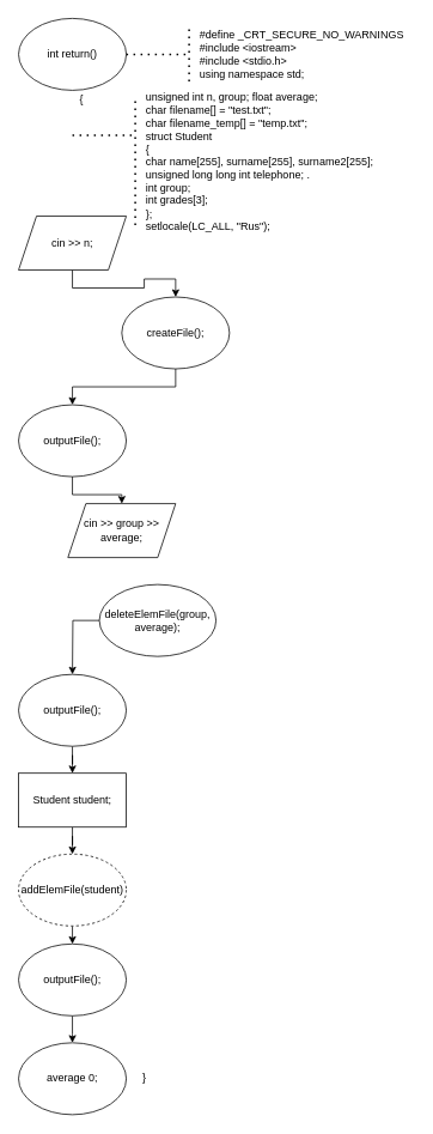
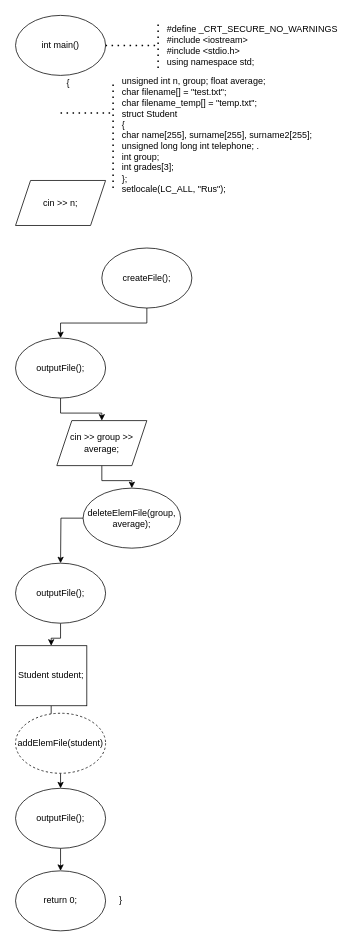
  <mxCell id="0" />
  <mxCell id="1" parent="0" />
- <mxCell id="2" value="int return()" style="ellipse;whiteSpace=wrap;html=1;" vertex="1" parent="1"><mxGeometry x="20" y="20" width="120" height="80" as="geometry" /></mxCell>
+ <mxCell id="2" value="int main()" style="ellipse;whiteSpace=wrap;html=1;" vertex="1" parent="1"><mxGeometry x="20" y="20" width="120" height="80" as="geometry" /></mxCell>
  <mxCell id="3" value="&lt;div&gt;#define _CRT_SECURE_NO_WARNINGS&lt;/div&gt;&lt;div&gt;#include &amp;lt;iostream&amp;gt;&lt;/div&gt;&lt;div&gt;#include &amp;lt;stdio.h&amp;gt;&lt;/div&gt;&lt;div&gt;using namespace std;&lt;/div&gt;" style="text;html=1;align=left;verticalAlign=middle;resizable=0;points=[];autosize=1;" vertex="1" parent="1"><mxGeometry x="220" y="30" width="240" height="60" as="geometry" /></mxCell>
  <mxCell id="4" value="" style="endArrow=none;dashed=1;html=1;dashPattern=1 3;strokeWidth=2;exitX=1;exitY=0.5;exitDx=0;exitDy=0;" edge="1" parent="1" source="2"><mxGeometry width="50" height="50" relative="1" as="geometry"><mxPoint x="80" y="240" as="sourcePoint" /><mxPoint x="210" y="60" as="targetPoint" /></mxGeometry></mxCell>
  <mxCell id="5" value="" style="endArrow=none;dashed=1;html=1;dashPattern=1 3;strokeWidth=2;" edge="1" parent="1"><mxGeometry width="50" height="50" relative="1" as="geometry"><mxPoint x="210" y="90" as="sourcePoint" /><mxPoint x="210" y="30" as="targetPoint" /></mxGeometry></mxCell>
  <mxCell id="6" value="" style="endArrow=none;dashed=1;html=1;dashPattern=1 3;strokeWidth=2;" edge="1" parent="1"><mxGeometry width="50" height="50" relative="1" as="geometry"><mxPoint x="80" y="150" as="sourcePoint" /><mxPoint x="150" y="150" as="targetPoint" /></mxGeometry></mxCell>
  <mxCell id="7" value="&lt;div&gt;unsigned int n, group; float average;&lt;/div&gt;&lt;div&gt;char filename[] = &quot;test.txt&quot;;&lt;/div&gt;&lt;div&gt;char filename_temp[] = &quot;temp.txt&quot;;&lt;/div&gt;&lt;div&gt;struct Student&lt;/div&gt;&lt;div&gt;{&lt;/div&gt;&lt;div&gt;&lt;span&gt;&#09;&lt;/span&gt;char name[255], surname[255], surname2[255];&lt;/div&gt;&lt;div&gt;&lt;span&gt;&#09;&lt;/span&gt;unsigned long long int telephone; .&lt;/div&gt;&lt;div&gt;&lt;span&gt;&#09;&lt;/span&gt;int group;&lt;/div&gt;&lt;div&gt;&lt;span&gt;&#09;&lt;/span&gt;int grades[3];&lt;/div&gt;&lt;div&gt;};&lt;/div&gt;&lt;div&gt;setlocale(LC_ALL, &quot;Rus&quot;);&lt;br&gt;&lt;/div&gt;" style="text;html=1;align=left;verticalAlign=middle;resizable=0;points=[];autosize=1;" vertex="1" parent="1"><mxGeometry x="160" y="100" width="270" height="160" as="geometry" /></mxCell>
  <mxCell id="8" value="" style="endArrow=none;dashed=1;html=1;dashPattern=1 3;strokeWidth=2;" edge="1" parent="1"><mxGeometry width="50" height="50" relative="1" as="geometry"><mxPoint x="150" y="250" as="sourcePoint" /><mxPoint x="150" y="110" as="targetPoint" /></mxGeometry></mxCell>
  <mxCell id="9" style="edgeStyle=orthogonalEdgeStyle;rounded=0;orthogonalLoop=1;jettySize=auto;html=1;entryX=0.5;entryY=0;entryDx=0;entryDy=0;" edge="1" parent="1" source="10" target="12"><mxGeometry relative="1" as="geometry" /></mxCell>
  <mxCell id="10" value="createFile();" style="ellipse;whiteSpace=wrap;html=1;" vertex="1" parent="1"><mxGeometry x="135" y="330" width="120" height="80" as="geometry" /></mxCell>
  <mxCell id="11" style="edgeStyle=orthogonalEdgeStyle;rounded=0;orthogonalLoop=1;jettySize=auto;html=1;" edge="1" parent="1" source="12" target="16"><mxGeometry relative="1" as="geometry"><mxPoint x="80" y="570" as="targetPoint" /></mxGeometry></mxCell>
  <mxCell id="12" value="outputFile();" style="ellipse;whiteSpace=wrap;html=1;" vertex="1" parent="1"><mxGeometry x="20" y="450" width="120" height="80" as="geometry" /></mxCell>
- <mxCell id="13" style="edgeStyle=orthogonalEdgeStyle;rounded=0;orthogonalLoop=1;jettySize=auto;html=1;entryX=0.5;entryY=0;entryDx=0;entryDy=0;" edge="1" parent="1" source="14" target="10"><mxGeometry relative="1" as="geometry" /></mxCell>
  <mxCell id="14" value="cin &amp;gt;&amp;gt; n;" style="shape=parallelogram;perimeter=parallelogramPerimeter;whiteSpace=wrap;html=1;fixedSize=1;" vertex="1" parent="1"><mxGeometry x="20" y="240" width="120" height="60" as="geometry" /></mxCell>
+ <mxCell id="15" style="edgeStyle=orthogonalEdgeStyle;rounded=0;orthogonalLoop=1;jettySize=auto;html=1;" edge="1" parent="1" source="16" target="18"><mxGeometry relative="1" as="geometry"><mxPoint x="80" y="650" as="targetPoint" /></mxGeometry></mxCell>
  <mxCell id="16" value="cin &amp;gt;&amp;gt; group &amp;gt;&amp;gt; average;" style="shape=parallelogram;perimeter=parallelogramPerimeter;whiteSpace=wrap;html=1;fixedSize=1;" vertex="1" parent="1"><mxGeometry x="75" y="560" width="120" height="60" as="geometry" /></mxCell>
  <mxCell id="17" style="edgeStyle=orthogonalEdgeStyle;rounded=0;orthogonalLoop=1;jettySize=auto;html=1;" edge="1" parent="1" source="18"><mxGeometry relative="1" as="geometry"><mxPoint x="80" y="750" as="targetPoint" /></mxGeometry></mxCell>
  <mxCell id="18" value="deleteElemFile(group, average);" style="ellipse;whiteSpace=wrap;html=1;" vertex="1" parent="1"><mxGeometry x="110" y="650" width="130" height="80" as="geometry" /></mxCell>
  <mxCell id="19" style="edgeStyle=orthogonalEdgeStyle;rounded=0;orthogonalLoop=1;jettySize=auto;html=1;" edge="1" parent="1" source="20" target="22"><mxGeometry relative="1" as="geometry"><mxPoint x="80" y="850" as="targetPoint" /></mxGeometry></mxCell>
  <mxCell id="20" value="outputFile();" style="ellipse;whiteSpace=wrap;html=1;" vertex="1" parent="1"><mxGeometry x="20" y="750" width="120" height="80" as="geometry" /></mxCell>
  <mxCell id="21" style="edgeStyle=orthogonalEdgeStyle;rounded=0;orthogonalLoop=1;jettySize=auto;html=1;" edge="1" parent="1" source="22" target="24"><mxGeometry relative="1" as="geometry"><mxPoint x="80" y="950" as="targetPoint" /></mxGeometry></mxCell>
- <mxCell id="22" value="Student student;" style="rounded=0;whiteSpace=wrap;html=1;" vertex="1" parent="1"><mxGeometry x="20" y="860" width="120" height="60" as="geometry" /></mxCell>
+ <mxCell id="22" value="Student student;" style="rounded=0;whiteSpace=wrap;html=1;" vertex="1" parent="1"><mxGeometry x="20" y="860" width="95" height="80" as="geometry" /></mxCell>
  <mxCell id="23" style="edgeStyle=orthogonalEdgeStyle;rounded=0;orthogonalLoop=1;jettySize=auto;html=1;" edge="1" parent="1" source="24"><mxGeometry relative="1" as="geometry"><mxPoint x="80" y="1050" as="targetPoint" /></mxGeometry></mxCell>
  <mxCell id="24" value="addElemFile(student)" style="ellipse;whiteSpace=wrap;html=1;dashed=1;" vertex="1" parent="1"><mxGeometry x="20" y="950" width="120" height="80" as="geometry" /></mxCell>
  <mxCell id="25" style="edgeStyle=orthogonalEdgeStyle;rounded=0;orthogonalLoop=1;jettySize=auto;html=1;" edge="1" parent="1" source="26"><mxGeometry relative="1" as="geometry"><mxPoint x="80" y="1160" as="targetPoint" /></mxGeometry></mxCell>
  <mxCell id="26" value="outputFile();" style="ellipse;whiteSpace=wrap;html=1;" vertex="1" parent="1"><mxGeometry x="20" y="1050" width="120" height="80" as="geometry" /></mxCell>
- <mxCell id="27" value="average 0;" style="ellipse;whiteSpace=wrap;html=1;" vertex="1" parent="1"><mxGeometry x="20" y="1160" width="120" height="80" as="geometry" /></mxCell>
+ <mxCell id="27" value="return 0;" style="ellipse;whiteSpace=wrap;html=1;" vertex="1" parent="1"><mxGeometry x="20" y="1160" width="120" height="80" as="geometry" /></mxCell>
  <mxCell id="28" value="}" style="text;html=1;align=center;verticalAlign=middle;resizable=0;points=[];autosize=1;" vertex="1" parent="1"><mxGeometry x="150" y="1190" width="20" height="20" as="geometry" /></mxCell>
  <mxCell id="29" value="{" style="text;html=1;align=center;verticalAlign=middle;resizable=0;points=[];autosize=1;" vertex="1" parent="1"><mxGeometry x="80" y="100" width="20" height="20" as="geometry" /></mxCell>
